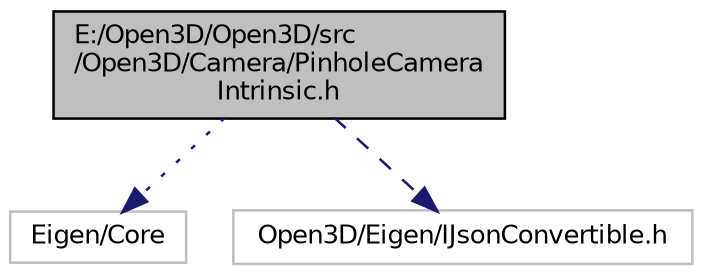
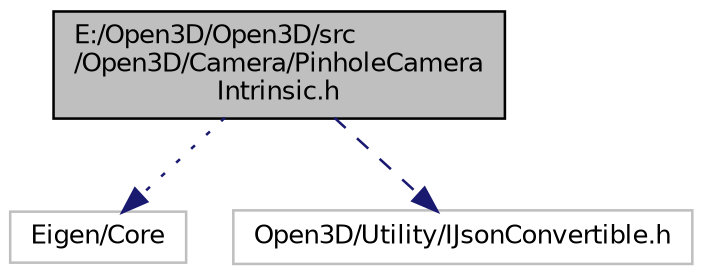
  digraph {
    node [color=grey75 fontname=Helvetica fontsize=10 shape=record]
    edge [color=midnightblue fontname=Helvetica fontsize=10 labelfontname=Helvetica labelfontsize=10 arrowhead=normal]
    n1 [color=black fillcolor=grey75 fontcolor=black height=0.2 label="E:/Open3D/Open3D/src\l/Open3D/Camera/PinholeCamera\lIntrinsic.h" style=filled width=0.4]
    n2 [height=0.2 label="Eigen/Core" width=0.4]
-   n3 [height=0.2 label="Open3D/Eigen/IJsonConvertible.h" width=0.4]
+   n3 [height=0.2 label="Open3D/Utility/IJsonConvertible.h" width=0.4]
    n1 -> n2 [style=dotted]
    n1 -> n3 [style=dashed]
  }
